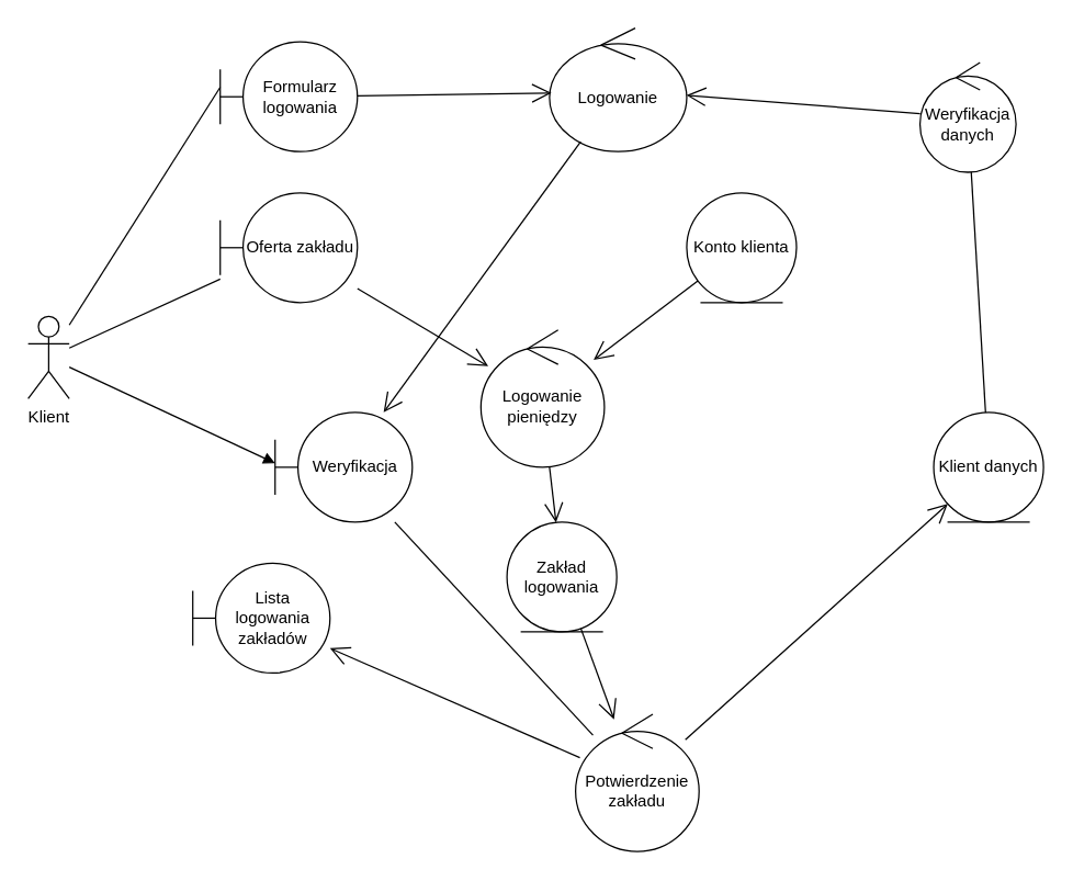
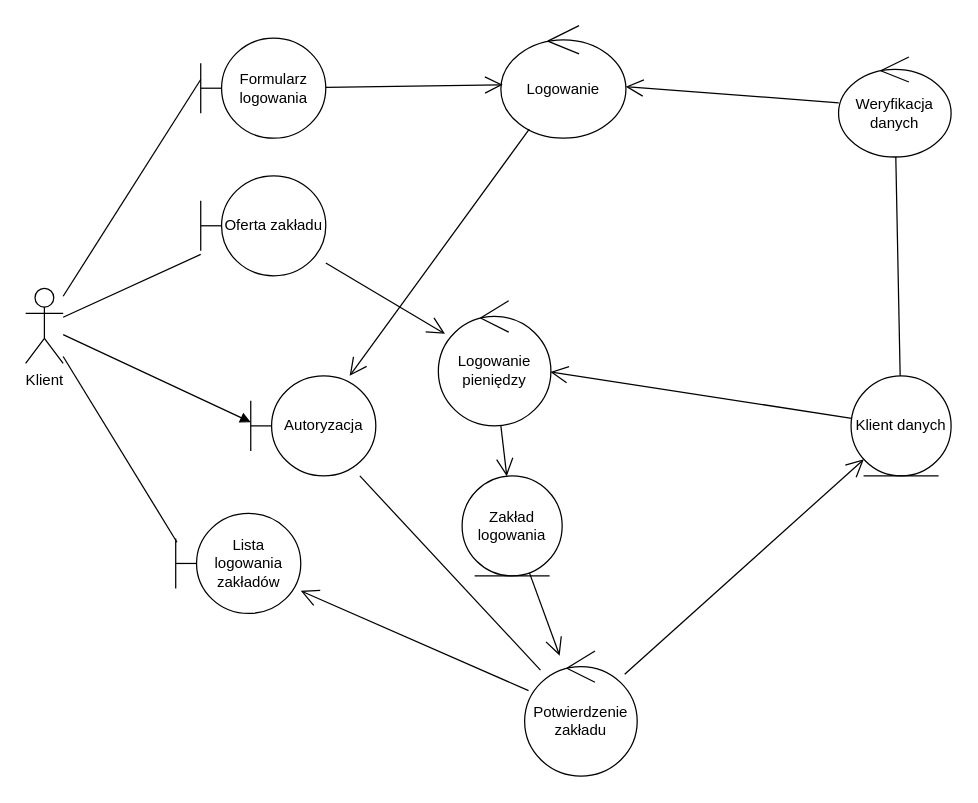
  <mxCell id="0" />
  <mxCell id="1" parent="0" />
  <mxCell id="2" value="Klient" style="shape=umlActor;verticalLabelPosition=bottom;verticalAlign=top;html=1;outlineConnect=0;" vertex="1" parent="1"><mxGeometry x="20" y="230" width="30" height="60" as="geometry" /></mxCell>
  <mxCell id="3" value="Oferta zakładu" style="shape=umlBoundary;whiteSpace=wrap;html=1;" vertex="1" parent="1"><mxGeometry x="160" y="140" width="100" height="80" as="geometry" /></mxCell>
  <mxCell id="4" value="" style="endArrow=none;html=1;rounded=0;" edge="1" parent="1" source="2" target="3"><mxGeometry width="50" height="50" relative="1" as="geometry"><mxPoint x="140" y="230" as="sourcePoint" /><mxPoint x="190" y="180" as="targetPoint" /></mxGeometry></mxCell>
  <mxCell id="5" value="Formularz logowania" style="shape=umlBoundary;whiteSpace=wrap;html=1;" vertex="1" parent="1"><mxGeometry x="160" y="30" width="100" height="80" as="geometry" /></mxCell>
  <mxCell id="6" value="" style="endArrow=none;html=1;rounded=0;entryX=0;entryY=0.413;entryDx=0;entryDy=0;entryPerimeter=0;" edge="1" parent="1" source="2" target="5"><mxGeometry width="50" height="50" relative="1" as="geometry"><mxPoint x="120" y="180" as="sourcePoint" /><mxPoint x="170" y="80" as="targetPoint" /></mxGeometry></mxCell>
  <mxCell id="7" value="Logowanie" style="ellipse;shape=umlControl;whiteSpace=wrap;html=1;" vertex="1" parent="1"><mxGeometry x="400" y="20" width="100" height="90" as="geometry" /></mxCell>
  <mxCell id="8" value="" style="endArrow=open;endFill=1;endSize=12;html=1;rounded=0;entryX=0.014;entryY=0.525;entryDx=0;entryDy=0;entryPerimeter=0;" edge="1" parent="1" source="5" target="7"><mxGeometry width="160" relative="1" as="geometry"><mxPoint x="280" y="90" as="sourcePoint" /><mxPoint x="370" y="90" as="targetPoint" /></mxGeometry></mxCell>
  <mxCell id="9" value="Logowanie pieniędzy" style="ellipse;shape=umlControl;whiteSpace=wrap;html=1;" vertex="1" parent="1"><mxGeometry x="350" y="240" width="90" height="100" as="geometry" /></mxCell>
  <mxCell id="10" value="" style="endArrow=open;endFill=1;endSize=12;html=1;rounded=0;" edge="1" parent="1" source="3" target="9"><mxGeometry width="160" relative="1" as="geometry"><mxPoint x="300" y="300" as="sourcePoint" /><mxPoint x="460" y="300" as="targetPoint" /></mxGeometry></mxCell>
  <mxCell id="11" value="&lt;div&gt;Zakład logowania&lt;/div&gt;" style="ellipse;shape=umlEntity;whiteSpace=wrap;html=1;" vertex="1" parent="1"><mxGeometry x="369" y="380" width="80" height="80" as="geometry" /></mxCell>
  <mxCell id="12" value="" style="endArrow=open;endFill=1;endSize=12;html=1;rounded=0;" edge="1" parent="1" source="9" target="11"><mxGeometry width="160" relative="1" as="geometry"><mxPoint x="470" y="300" as="sourcePoint" /><mxPoint x="630" y="300" as="targetPoint" /></mxGeometry></mxCell>
- <mxCell id="13" value="Weryfikacja" style="shape=umlBoundary;whiteSpace=wrap;html=1;" vertex="1" parent="1"><mxGeometry x="200" y="300" width="100" height="80" as="geometry" /></mxCell>
+ <mxCell id="13" value="Autoryzacja" style="shape=umlBoundary;whiteSpace=wrap;html=1;" vertex="1" parent="1"><mxGeometry x="200" y="300" width="100" height="80" as="geometry" /></mxCell>
  <mxCell id="14" value="" style="endArrow=block;html=1;rounded=0;entryX=0;entryY=0.463;entryDx=0;entryDy=0;entryPerimeter=0;" edge="1" parent="1" source="2" target="13"><mxGeometry width="50" height="50" relative="1" as="geometry"><mxPoint x="120" y="240" as="sourcePoint" /><mxPoint x="180" y="240" as="targetPoint" /></mxGeometry></mxCell>
  <mxCell id="15" value="Potwierdzenie zakładu" style="ellipse;shape=umlControl;whiteSpace=wrap;html=1;" vertex="1" parent="1"><mxGeometry x="419" y="520" width="90" height="100" as="geometry" /></mxCell>
  <mxCell id="16" value="" style="endArrow=open;endFill=1;endSize=12;html=1;rounded=0;" edge="1" parent="1" source="11" target="15"><mxGeometry width="160" relative="1" as="geometry"><mxPoint x="530" y="450" as="sourcePoint" /><mxPoint x="690" y="450" as="targetPoint" /></mxGeometry></mxCell>
  <mxCell id="17" value="Klient danych " style="ellipse;shape=umlEntity;whiteSpace=wrap;html=1;" vertex="1" parent="1"><mxGeometry x="680" y="300" width="80" height="80" as="geometry" /></mxCell>
  <mxCell id="18" value="" style="endArrow=open;endFill=1;endSize=12;html=1;rounded=0;" edge="1" parent="1" source="15" target="17"><mxGeometry width="160" relative="1" as="geometry"><mxPoint x="450" y="480" as="sourcePoint" /><mxPoint x="610" y="480" as="targetPoint" /></mxGeometry></mxCell>
  <mxCell id="19" value="Lista logowania zakładów" style="shape=umlBoundary;whiteSpace=wrap;html=1;" vertex="1" parent="1"><mxGeometry x="140" y="410" width="100" height="80" as="geometry" /></mxCell>
  <mxCell id="20" value="" style="endArrow=open;endFill=1;endSize=12;html=1;rounded=0;" edge="1" parent="1" source="15" target="19"><mxGeometry width="160" relative="1" as="geometry"><mxPoint x="370" y="550" as="sourcePoint" /><mxPoint x="530" y="550" as="targetPoint" /></mxGeometry></mxCell>
- <mxCell id="21" value="Weryfikacja danych" style="ellipse;shape=umlControl;whiteSpace=wrap;html=1;" vertex="1" parent="1"><mxGeometry x="670" y="45" width="70" height="80" as="geometry" /></mxCell>
+ <mxCell id="21" value="Weryfikacja danych" style="ellipse;shape=umlControl;whiteSpace=wrap;html=1;" vertex="1" parent="1"><mxGeometry x="670" y="45" width="90" height="80" as="geometry" /></mxCell>
  <mxCell id="22" value="" style="endArrow=none;html=1;rounded=0;" edge="1" parent="1" source="17" target="21"><mxGeometry width="50" height="50" relative="1" as="geometry"><mxPoint x="700" y="260" as="sourcePoint" /><mxPoint x="750" y="210" as="targetPoint" /></mxGeometry></mxCell>
  <mxCell id="23" value="" style="endArrow=open;endFill=1;endSize=12;html=1;rounded=0;" edge="1" parent="1" source="21" target="7"><mxGeometry width="160" relative="1" as="geometry"><mxPoint x="630" y="40" as="sourcePoint" /><mxPoint x="700" y="70" as="targetPoint" /></mxGeometry></mxCell>
+ <mxCell id="24" value="" style="endArrow=none;html=1;rounded=0;entryX=0.01;entryY=0.288;entryDx=0;entryDy=0;entryPerimeter=0;" edge="1" parent="1" source="2" target="19"><mxGeometry width="50" height="50" relative="1" as="geometry"><mxPoint x="110" y="380" as="sourcePoint" /><mxPoint x="160" y="330" as="targetPoint" /></mxGeometry></mxCell>
  <mxCell id="25" value="" style="endArrow=none;html=1;rounded=0;" edge="1" parent="1" source="13" target="15"><mxGeometry width="50" height="50" relative="1" as="geometry"><mxPoint x="320" y="470" as="sourcePoint" /><mxPoint x="370" y="420" as="targetPoint" /></mxGeometry></mxCell>
- <mxCell id="26" value="Konto klienta" style="ellipse;shape=umlEntity;whiteSpace=wrap;html=1;" vertex="1" parent="1"><mxGeometry x="500" y="140" width="80" height="80" as="geometry" /></mxCell>
  <mxCell id="27" value="" style="endArrow=open;endFill=1;endSize=12;html=1;rounded=0;" edge="1" parent="1" source="7" target="13"><mxGeometry width="160" relative="1" as="geometry"><mxPoint x="490" y="120" as="sourcePoint" /><mxPoint x="650" y="120" as="targetPoint" /></mxGeometry></mxCell>
- <mxCell id="28" value="" style="endArrow=open;endFill=1;endSize=12;html=1;rounded=0;" edge="1" parent="1" source="26" target="9"><mxGeometry width="160" relative="1" as="geometry"><mxPoint x="460" y="270" as="sourcePoint" /><mxPoint x="620" y="270" as="targetPoint" /></mxGeometry></mxCell>
+ <mxCell id="29" value="" style="endArrow=open;endFill=1;endSize=12;html=1;rounded=0;" edge="1" parent="1" source="17" target="9"><mxGeometry width="160" relative="1" as="geometry"><mxPoint x="550" y="260" as="sourcePoint" /><mxPoint x="710" y="260" as="targetPoint" /></mxGeometry></mxCell>
